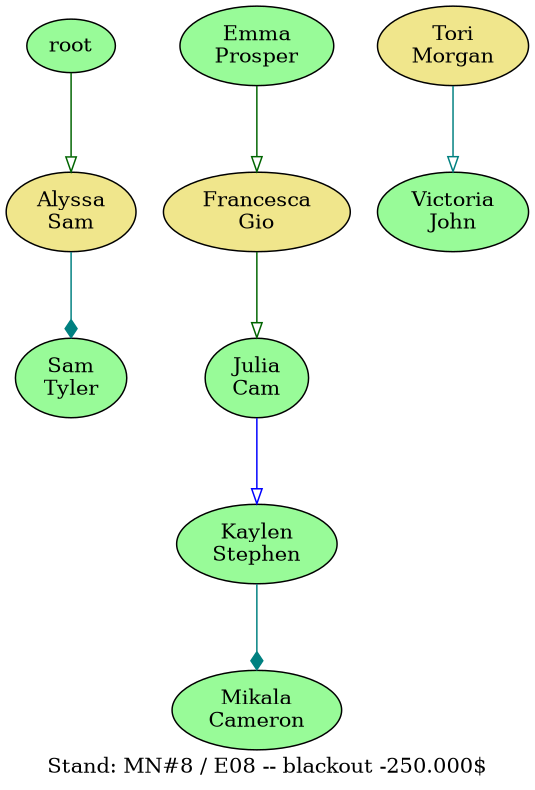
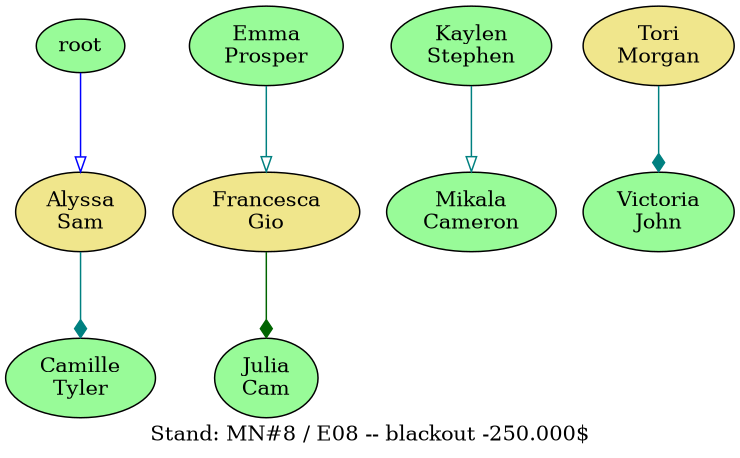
  digraph {
    label="Stand: MN#8 / E08 -- blackout -250.000$"
    labelloc=b
    ranksep=0.8
    node [fillcolor=palegreen style=filled]
    edge [arrowhead=onormal color=teal]
    n1 [fillcolor=khaki label="Alyssa\nSam"]
-   n2 [label="Sam\nTyler"]
+   n2 [label="Camille\nTyler"]
    root
    n4 [label="Emma\nProsper"]
    n5 [fillcolor=khaki label="Francesca\nGio"]
    n6 [label="Julia\nCam"]
    n7 [label="Kaylen\nStephen"]
    n8 [label="Mikala\nCameron"]
    n9 [fillcolor=khaki label="Tori\nMorgan"]
    n10 [label="Victoria\nJohn"]
    n1 -> n2 [arrowhead=diamond]
-   root -> n1 [color=darkgreen]
-   n4 -> n5 [color=darkgreen]
-   n5 -> n6 [color=darkgreen]
-   n6 -> n7 [color=blue]
-   n7 -> n8 [arrowhead=diamond]
-   n9 -> n10
+   root -> n1 [color=blue]
+   n4 -> n5
+   n5 -> n6 [arrowhead=diamond color=darkgreen]
+   n7 -> n8
+   n9 -> n10 [arrowhead=diamond]
  }
